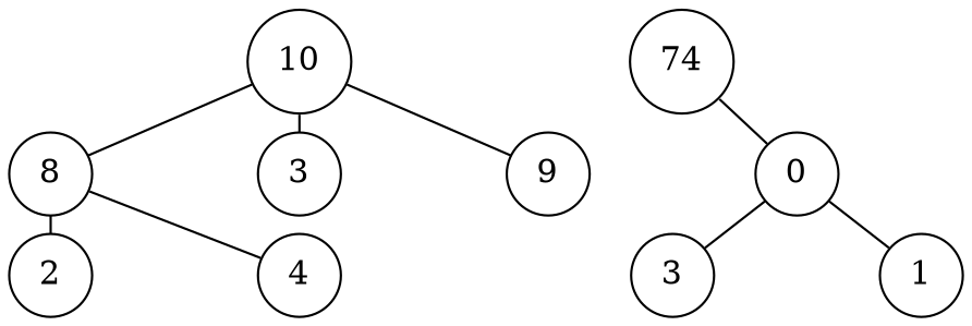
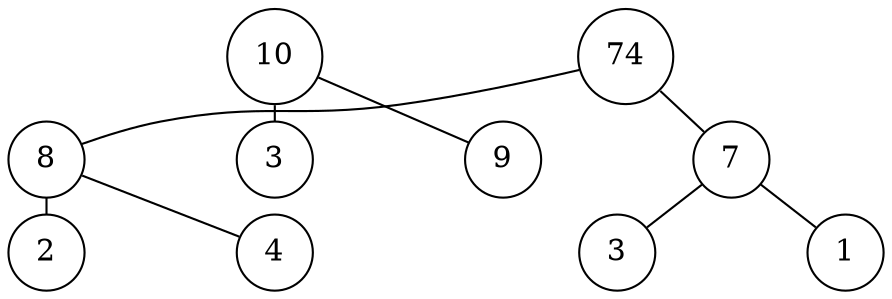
  digraph {
    nodesep=1
    ordering=out
    ranksep=0.1
    node [shape=circle]
    edge [arrowhead=none arrowsize=0.8 arrowtail=none]
    n1 [label=3]
    n2 [label=3]
    n3 [label=74]
    8
-   7 [label=0]
+   7
    10
    9
    2
    4
    1
-   10 -> 8
+   n3 -> 8
    n3 -> 7
    8 -> 2
    8 -> 4
    7 -> n2
    7 -> 1
    10 -> n1
    10 -> 9
  }
